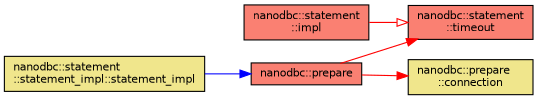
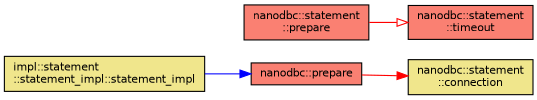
  digraph {
    rankdir=LR
    node [color=black fillcolor=salmon fontname=Helvetica fontsize=10 shape=record style=filled]
    edge [arrowhead=normal color=red fontname=Helvetica fontsize=10 labelfontname=Helvetica labelfontsize=10 style=solid]
-   n1 [fillcolor=khaki fontcolor=black height=0.2 label="nanodbc::statement\l::statement_impl::statement_impl" width=0.4]
+   n1 [fillcolor=khaki fontcolor=black height=0.2 label="impl::statement\l::statement_impl::statement_impl" width=0.4]
    n2 [height=0.2 label="nanodbc::prepare" width=0.4]
    n3 [height=0.2 label="nanodbc::statement\l::timeout" width=0.4]
-   n4 [fillcolor=khaki height=0.2 label="nanodbc::prepare\l::connection" width=0.4]
-   n5 [height=0.2 label="nanodbc::statement\l::impl" width=0.4]
+   n4 [fillcolor=khaki height=0.2 label="nanodbc::statement\l::connection" width=0.4]
+   n5 [height=0.2 label="nanodbc::statement\l::prepare" width=0.4]
    n1 -> n2 [color=blue]
-   n2 -> n3
    n2 -> n4
    n5 -> n3 [arrowhead=onormal]
  }
